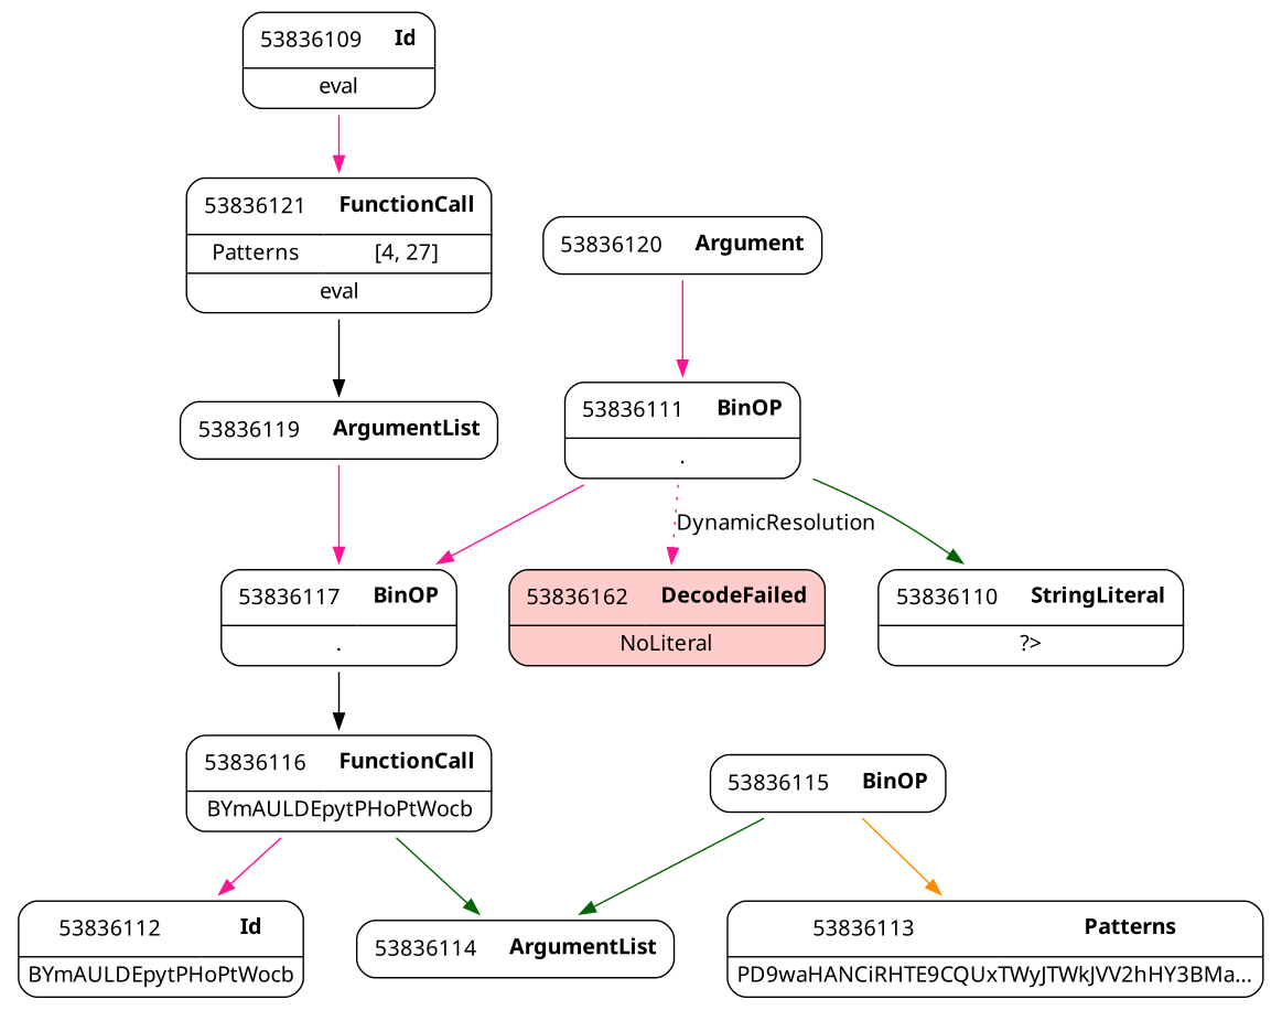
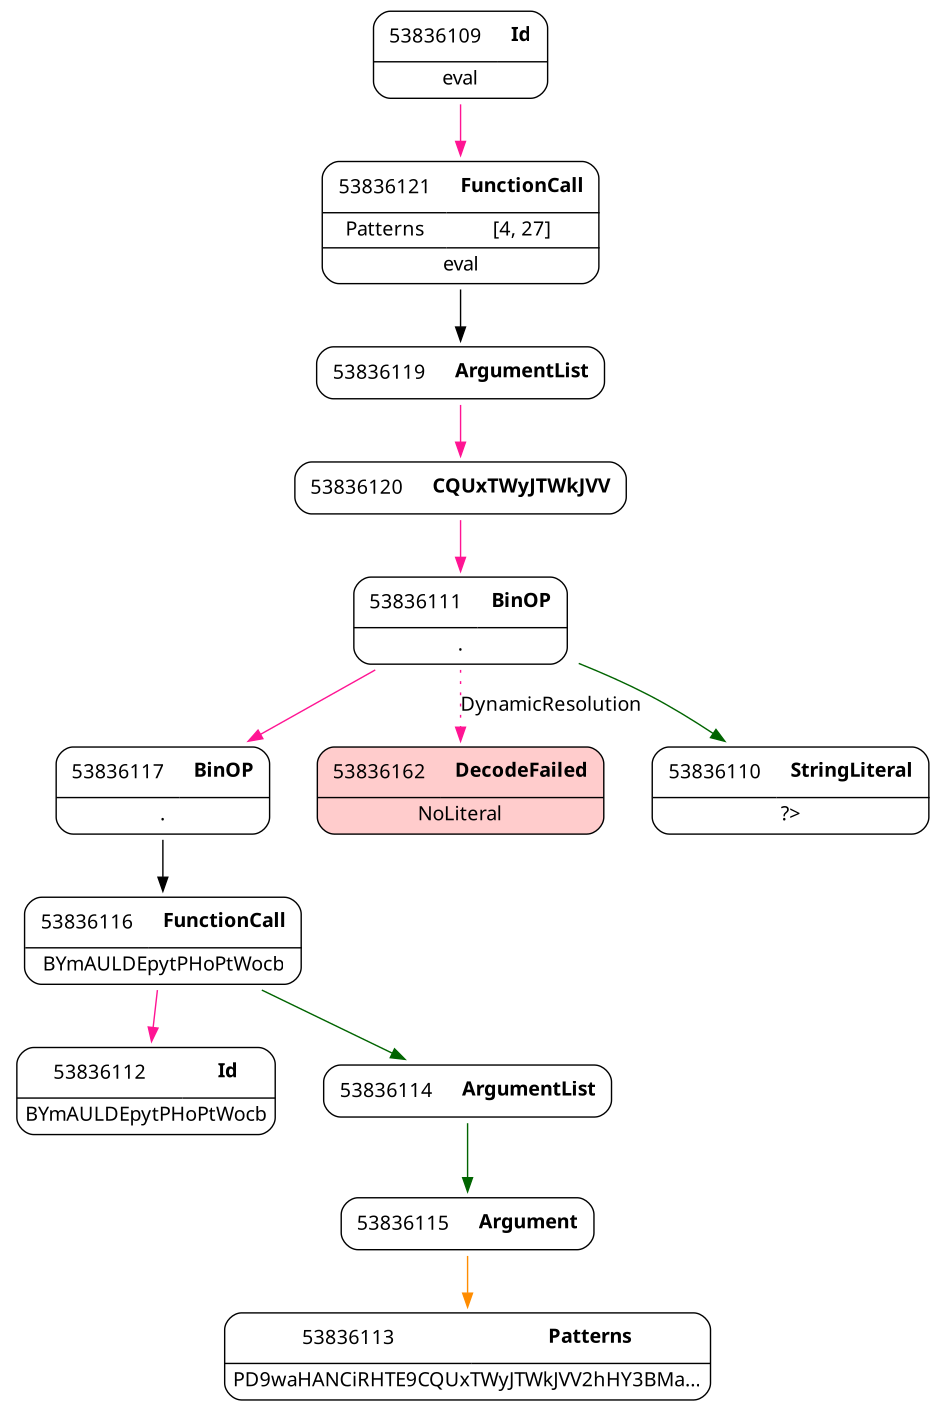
  digraph {
    fontname="Noto Sans"
    node [fontname="Noto Sans" shape=none]
    edge [color=deeppink fontname="Noto Sans" weight=2]
    n1 [label=<<TABLE border='1' cellspacing='0' cellpadding='10' style='rounded' ><TR><TD border='0'>53836117</TD><TD border='0'><B>BinOP</B></TD></TR><HR/><TR><TD border='0' cellpadding='5' colspan='2'>.</TD></TR></TABLE>>]
    n2 [label=<<TABLE border='1' cellspacing='0' cellpadding='10' style='rounded' ><TR><TD border='0'>53836116</TD><TD border='0'><B>FunctionCall</B></TD></TR><HR/><TR><TD border='0' cellpadding='5' colspan='2'>BYmAULDEpytPHoPtWocb</TD></TR></TABLE>>]
    n3 [label=<<TABLE border='1' cellspacing='0' cellpadding='10' style='rounded' ><TR><TD border='0'>53836112</TD><TD border='0'><B>Id</B></TD></TR><HR/><TR><TD border='0' cellpadding='5' colspan='2'>BYmAULDEpytPHoPtWocb</TD></TR></TABLE>>]
    n4 [label=<<TABLE border='1' cellspacing='0' cellpadding='10' style='rounded' ><TR><TD border='0'>53836114</TD><TD border='0'><B>ArgumentList</B></TD></TR></TABLE>>]
-   n5 [label=<<TABLE border='1' cellspacing='0' cellpadding='10' style='rounded' ><TR><TD border='0'>53836115</TD><TD border='0'><B>BinOP</B></TD></TR></TABLE>>]
+   n5 [label=<<TABLE border='1' cellspacing='0' cellpadding='10' style='rounded' ><TR><TD border='0'>53836115</TD><TD border='0'><B>Argument</B></TD></TR></TABLE>>]
    n6 [label=<<TABLE border='1' cellspacing='0' cellpadding='10' style='rounded' ><TR><TD border='0'>53836113</TD><TD border='0'><B>Patterns</B></TD></TR><HR/><TR><TD border='0' cellpadding='5' colspan='2'>PD9waHANCiRHTE9CQUxTWyJTWkJVV2hHY3BMa...</TD></TR></TABLE>>]
    n7 [label=<<TABLE border='1' cellspacing='0' cellpadding='10' style='rounded' ><TR><TD border='0'>53836119</TD><TD border='0'><B>ArgumentList</B></TD></TR></TABLE>>]
-   n8 [label=<<TABLE border='1' cellspacing='0' cellpadding='10' style='rounded' ><TR><TD border='0'>53836120</TD><TD border='0'><B>Argument</B></TD></TR></TABLE>>]
+   n8 [label=<<TABLE border='1' cellspacing='0' cellpadding='10' style='rounded' ><TR><TD border='0'>53836120</TD><TD border='0'><B>CQUxTWyJTWkJVV</B></TD></TR></TABLE>>]
    n9 [label=<<TABLE border='1' cellspacing='0' cellpadding='10' style='rounded' ><TR><TD border='0'>53836111</TD><TD border='0'><B>BinOP</B></TD></TR><HR/><TR><TD border='0' cellpadding='5' colspan='2'>.</TD></TR></TABLE>>]
    n10 [label=<<TABLE border='1' cellspacing='0' cellpadding='10' style='rounded' bgcolor='#FFCCCC' ><TR><TD border='0'>53836162</TD><TD border='0'><B>DecodeFailed</B></TD></TR><HR/><TR><TD border='0' cellpadding='5' colspan='2'>NoLiteral</TD></TR></TABLE>>]
    n11 [label=<<TABLE border='1' cellspacing='0' cellpadding='10' style='rounded' ><TR><TD border='0'>53836110</TD><TD border='0'><B>StringLiteral</B></TD></TR><HR/><TR><TD border='0' cellpadding='5' colspan='2'>?&gt;</TD></TR></TABLE>>]
    n12 [label=<<TABLE border='1' cellspacing='0' cellpadding='10' style='rounded' ><TR><TD border='0'>53836121</TD><TD border='0'><B>FunctionCall</B></TD></TR><HR/><TR><TD border='0' cellpadding='5'>Patterns</TD><TD border='0' cellpadding='5'>[4, 27]</TD></TR><HR/><TR><TD border='0' cellpadding='5' colspan='2'>eval</TD></TR></TABLE>>]
    n13 [label=<<TABLE border='1' cellspacing='0' cellpadding='10' style='rounded' ><TR><TD border='0'>53836109</TD><TD border='0'><B>Id</B></TD></TR><HR/><TR><TD border='0' cellpadding='5' colspan='2'>eval</TD></TR></TABLE>>]
    n1 -> n2 [color=black]
    n2 -> n3
    n2 -> n4 [color=darkgreen]
-   n5 -> n4 [color=darkgreen]
+   n4 -> n5 [color=darkgreen]
    n5 -> n6 [color=darkorange]
-   n7 -> n1
+   n7 -> n8
    n8 -> n9
    n9 -> n1
    n9 -> n10 [label=DynamicResolution style=dotted weight=""]
    n9 -> n11 [color=darkgreen]
    n12 -> n7 [color=black]
    n13 -> n12
  }
